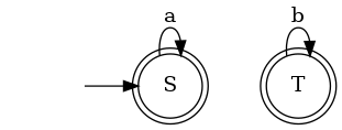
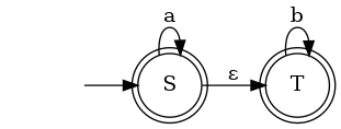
  digraph {
    rankdir=LR
    node [shape=doublecircle]
    "" [shape=plaintext]
    n2 [label=S]
    n3 [label=T]
    "" -> n2
    n2 -> n2 [label=a]
+   n2 -> n3 [label="ε"]
    n3 -> n3 [label=b]
  }
